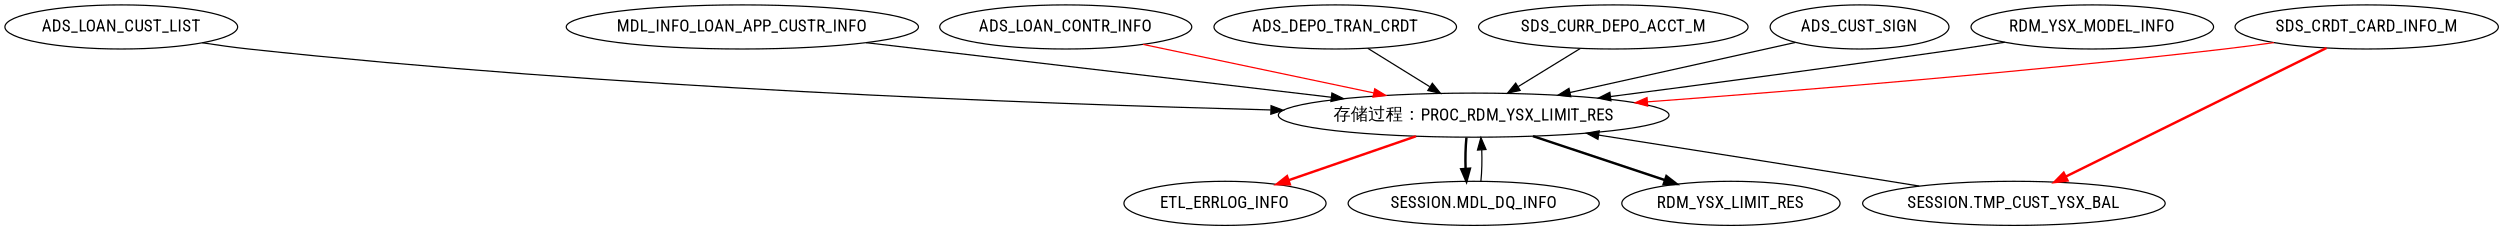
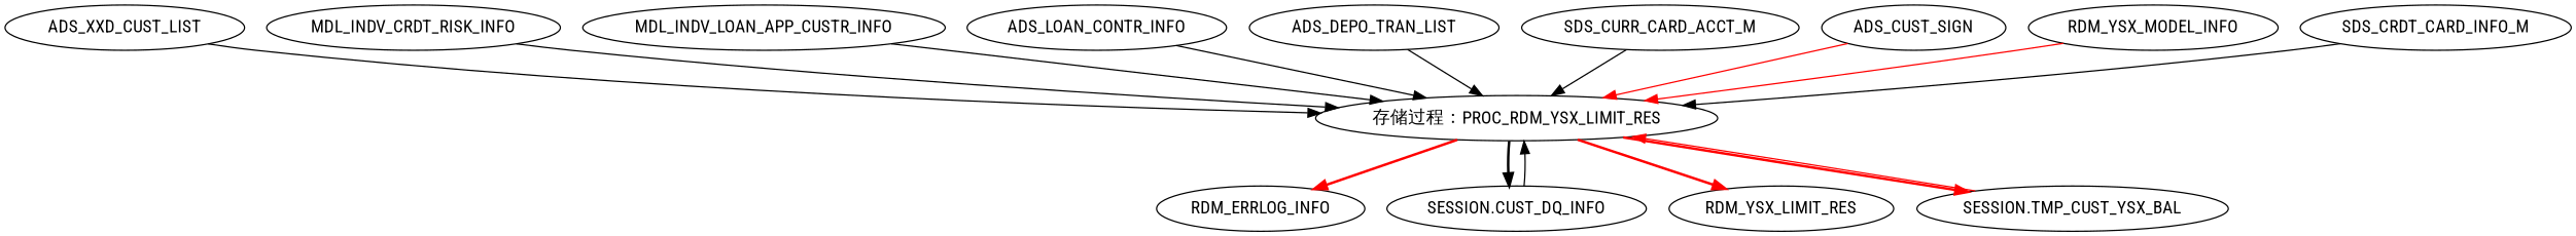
  digraph {
    fontname="Roboto Condensed"
    node [fontname="Roboto Condensed"]
    edge [fontname="Roboto Condensed"]
    "存储过程：PROC_RDM_YSX_LIMIT_RES"
-   ETL_ERRLOG_INFO
-   "SESSION.CUST_DQ_INFO" [label="SESSION.MDL_DQ_INFO"]
+   ETL_ERRLOG_INFO [label=RDM_ERRLOG_INFO]
+   "SESSION.CUST_DQ_INFO"
    "SESSION.TMP_CUST_YSX_BAL"
    RDM_YSX_LIMIT_RES
-   ADS_XXD_CUST_LIST [label=ADS_LOAN_CUST_LIST]
-   MDL_INDV_LOAN_APP_CUSTR_INFO [label=MDL_INFO_LOAN_APP_CUSTR_INFO]
+   ADS_XXD_CUST_LIST
+   MDL_INDV_CRDT_RISK_INFO
+   MDL_INDV_LOAN_APP_CUSTR_INFO
    ADS_LOAN_CONTR_INFO
    SDS_CRDT_CARD_INFO_M
-   ADS_DEPO_TRAN_LIST [label=ADS_DEPO_TRAN_CRDT]
-   SDS_CURR_DEPO_ACCT_M
+   ADS_DEPO_TRAN_LIST
+   SDS_CURR_DEPO_ACCT_M [label=SDS_CURR_CARD_ACCT_M]
    ADS_CUST_SIGN
    RDM_YSX_MODEL_INFO
    "存储过程：PROC_RDM_YSX_LIMIT_RES" -> ETL_ERRLOG_INFO [color=red penwidth=2.0]
    "存储过程：PROC_RDM_YSX_LIMIT_RES" -> "SESSION.CUST_DQ_INFO" [color=black penwidth=2.0]
-   SDS_CRDT_CARD_INFO_M -> "SESSION.TMP_CUST_YSX_BAL" [color=red penwidth=2.0]
-   "存储过程：PROC_RDM_YSX_LIMIT_RES" -> RDM_YSX_LIMIT_RES [color=black penwidth=2.0]
+   "存储过程：PROC_RDM_YSX_LIMIT_RES" -> "SESSION.TMP_CUST_YSX_BAL" [color=red penwidth=2.0]
+   "存储过程：PROC_RDM_YSX_LIMIT_RES" -> RDM_YSX_LIMIT_RES [color=red penwidth=2.0]
    "SESSION.CUST_DQ_INFO" -> "存储过程：PROC_RDM_YSX_LIMIT_RES"
-   "SESSION.TMP_CUST_YSX_BAL" -> "存储过程：PROC_RDM_YSX_LIMIT_RES"
+   "SESSION.TMP_CUST_YSX_BAL" -> "存储过程：PROC_RDM_YSX_LIMIT_RES" [color=red]
    ADS_XXD_CUST_LIST -> "存储过程：PROC_RDM_YSX_LIMIT_RES"
+   MDL_INDV_CRDT_RISK_INFO -> "存储过程：PROC_RDM_YSX_LIMIT_RES"
    MDL_INDV_LOAN_APP_CUSTR_INFO -> "存储过程：PROC_RDM_YSX_LIMIT_RES"
-   ADS_LOAN_CONTR_INFO -> "存储过程：PROC_RDM_YSX_LIMIT_RES" [color=red]
-   SDS_CRDT_CARD_INFO_M -> "存储过程：PROC_RDM_YSX_LIMIT_RES" [color=red]
+   ADS_LOAN_CONTR_INFO -> "存储过程：PROC_RDM_YSX_LIMIT_RES"
+   SDS_CRDT_CARD_INFO_M -> "存储过程：PROC_RDM_YSX_LIMIT_RES"
    ADS_DEPO_TRAN_LIST -> "存储过程：PROC_RDM_YSX_LIMIT_RES"
    SDS_CURR_DEPO_ACCT_M -> "存储过程：PROC_RDM_YSX_LIMIT_RES"
-   ADS_CUST_SIGN -> "存储过程：PROC_RDM_YSX_LIMIT_RES"
-   RDM_YSX_MODEL_INFO -> "存储过程：PROC_RDM_YSX_LIMIT_RES"
+   ADS_CUST_SIGN -> "存储过程：PROC_RDM_YSX_LIMIT_RES" [color=red]
+   RDM_YSX_MODEL_INFO -> "存储过程：PROC_RDM_YSX_LIMIT_RES" [color=red]
  }
